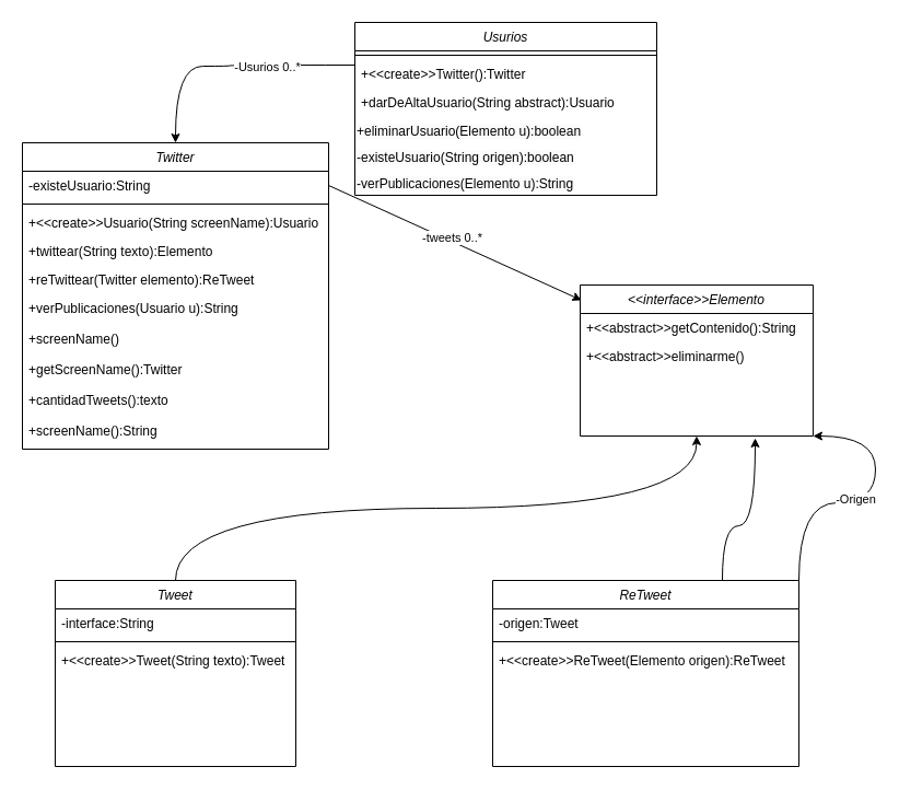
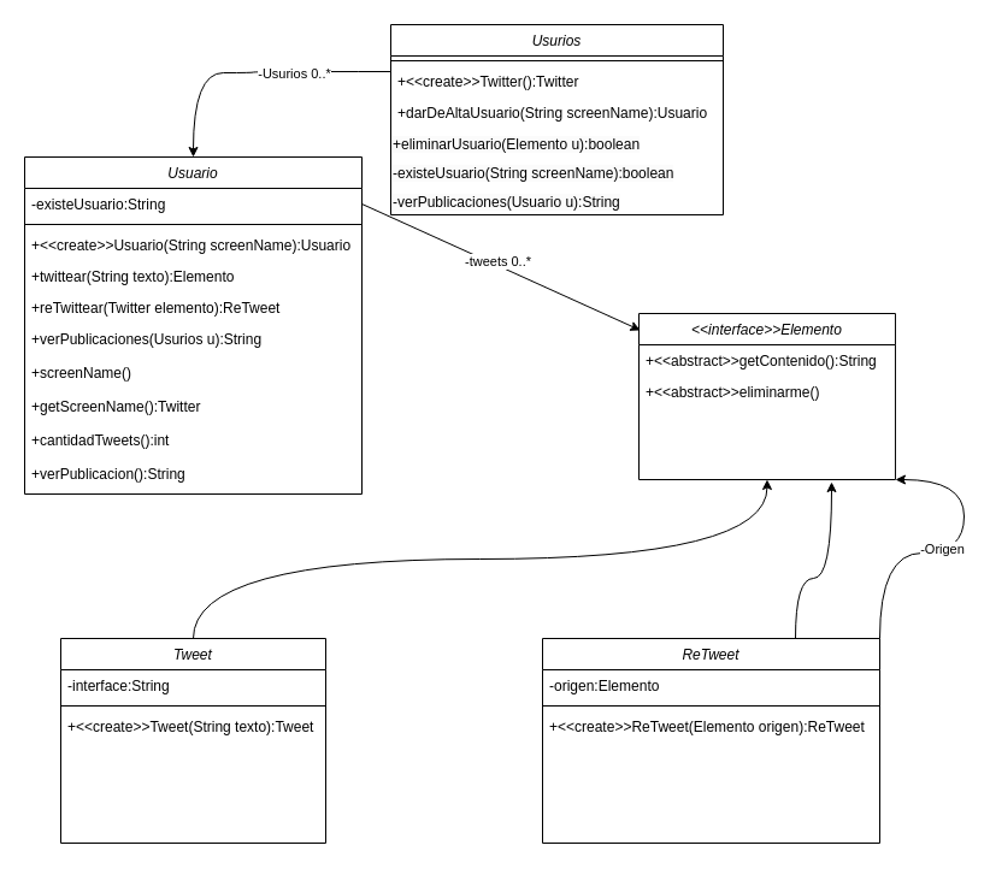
  <mxCell id="0" />
  <mxCell id="1" parent="0" />
- <mxCell id="2" value="Twitter" style="swimlane;fontStyle=2;align=center;verticalAlign=top;childLayout=stackLayout;horizontal=1;startSize=26;horizontalStack=0;resizeParent=1;resizeLast=0;collapsible=1;marginBottom=0;rounded=0;shadow=0;strokeWidth=1;" parent="1" vertex="1"><mxGeometry x="20" y="130" width="280" height="280" as="geometry"><mxRectangle x="230" y="140" width="160" height="26" as="alternateBounds" /></mxGeometry></mxCell>
+ <mxCell id="2" value="Usuario" style="swimlane;fontStyle=2;align=center;verticalAlign=top;childLayout=stackLayout;horizontal=1;startSize=26;horizontalStack=0;resizeParent=1;resizeLast=0;collapsible=1;marginBottom=0;rounded=0;shadow=0;strokeWidth=1;" parent="1" vertex="1"><mxGeometry x="20" y="130" width="280" height="280" as="geometry"><mxRectangle x="230" y="140" width="160" height="26" as="alternateBounds" /></mxGeometry></mxCell>
  <mxCell id="3" value="-existeUsuario:String" style="text;align=left;verticalAlign=top;spacingLeft=4;spacingRight=4;overflow=hidden;rotatable=0;points=[[0,0.5],[1,0.5]];portConstraint=eastwest;" parent="2" vertex="1"><mxGeometry y="26" width="280" height="26" as="geometry" /></mxCell>
  <mxCell id="4" value="" style="line;html=1;strokeWidth=1;align=left;verticalAlign=middle;spacingTop=-1;spacingLeft=3;spacingRight=3;rotatable=0;labelPosition=right;points=[];portConstraint=eastwest;" parent="2" vertex="1"><mxGeometry y="52" width="280" height="8" as="geometry" /></mxCell>
  <mxCell id="5" value="+&lt;&lt;create&gt;&gt;Usuario(String screenName):Usuario" style="text;align=left;verticalAlign=top;spacingLeft=4;spacingRight=4;overflow=hidden;rotatable=0;points=[[0,0.5],[1,0.5]];portConstraint=eastwest;" vertex="1" parent="2"><mxGeometry y="60" width="280" height="26" as="geometry" /></mxCell>
  <mxCell id="6" value="+twittear(String texto):Elemento" style="text;align=left;verticalAlign=top;spacingLeft=4;spacingRight=4;overflow=hidden;rotatable=0;points=[[0,0.5],[1,0.5]];portConstraint=eastwest;" vertex="1" parent="2"><mxGeometry y="86" width="280" height="26" as="geometry" /></mxCell>
  <mxCell id="7" value="+reTwittear(Twitter elemento):ReTweet" style="text;align=left;verticalAlign=top;spacingLeft=4;spacingRight=4;overflow=hidden;rotatable=0;points=[[0,0.5],[1,0.5]];portConstraint=eastwest;" parent="2" vertex="1"><mxGeometry y="112" width="280" height="26" as="geometry" /></mxCell>
- <mxCell id="8" value="+verPublicaciones(Usuario u):String" style="text;align=left;verticalAlign=top;spacingLeft=4;spacingRight=4;overflow=hidden;rotatable=0;points=[[0,0.5],[1,0.5]];portConstraint=eastwest;" vertex="1" parent="2"><mxGeometry y="138" width="280" height="28" as="geometry" /></mxCell>
+ <mxCell id="8" value="+verPublicaciones(Usurios u):String" style="text;align=left;verticalAlign=top;spacingLeft=4;spacingRight=4;overflow=hidden;rotatable=0;points=[[0,0.5],[1,0.5]];portConstraint=eastwest;" vertex="1" parent="2"><mxGeometry y="138" width="280" height="28" as="geometry" /></mxCell>
  <mxCell id="9" value="+screenName()" style="text;align=left;verticalAlign=top;spacingLeft=4;spacingRight=4;overflow=hidden;rotatable=0;points=[[0,0.5],[1,0.5]];portConstraint=eastwest;" vertex="1" parent="2"><mxGeometry y="166" width="280" height="28" as="geometry" /></mxCell>
  <mxCell id="10" value="+getScreenName():Twitter" style="text;align=left;verticalAlign=top;spacingLeft=4;spacingRight=4;overflow=hidden;rotatable=0;points=[[0,0.5],[1,0.5]];portConstraint=eastwest;" vertex="1" parent="2"><mxGeometry y="194" width="280" height="28" as="geometry" /></mxCell>
- <mxCell id="11" value="+cantidadTweets():texto" style="text;align=left;verticalAlign=top;spacingLeft=4;spacingRight=4;overflow=hidden;rotatable=0;points=[[0,0.5],[1,0.5]];portConstraint=eastwest;" vertex="1" parent="2"><mxGeometry y="222" width="280" height="28" as="geometry" /></mxCell>
- <mxCell id="12" value="+screenName():String" style="text;align=left;verticalAlign=top;spacingLeft=4;spacingRight=4;overflow=hidden;rotatable=0;points=[[0,0.5],[1,0.5]];portConstraint=eastwest;" vertex="1" parent="2"><mxGeometry y="250" width="280" height="28" as="geometry" /></mxCell>
+ <mxCell id="11" value="+cantidadTweets():int" style="text;align=left;verticalAlign=top;spacingLeft=4;spacingRight=4;overflow=hidden;rotatable=0;points=[[0,0.5],[1,0.5]];portConstraint=eastwest;" vertex="1" parent="2"><mxGeometry y="222" width="280" height="28" as="geometry" /></mxCell>
+ <mxCell id="12" value="+verPublicacion():String" style="text;align=left;verticalAlign=top;spacingLeft=4;spacingRight=4;overflow=hidden;rotatable=0;points=[[0,0.5],[1,0.5]];portConstraint=eastwest;" vertex="1" parent="2"><mxGeometry y="250" width="280" height="28" as="geometry" /></mxCell>
  <mxCell id="13" value="Usurios&#10;" style="swimlane;fontStyle=2;align=center;verticalAlign=top;childLayout=stackLayout;horizontal=1;startSize=26;horizontalStack=0;resizeParent=1;resizeLast=0;collapsible=1;marginBottom=0;rounded=0;shadow=0;strokeWidth=1;" parent="1" vertex="1"><mxGeometry x="324" y="20" width="276" height="158" as="geometry"><mxRectangle x="230" y="140" width="160" height="26" as="alternateBounds" /></mxGeometry></mxCell>
  <mxCell id="14" value="" style="line;html=1;strokeWidth=1;align=left;verticalAlign=middle;spacingTop=-1;spacingLeft=3;spacingRight=3;rotatable=0;labelPosition=right;points=[];portConstraint=eastwest;" parent="13" vertex="1"><mxGeometry y="26" width="276" height="8" as="geometry" /></mxCell>
  <mxCell id="15" value="+&lt;&lt;create&gt;&gt;Twitter():Twitter" style="text;align=left;verticalAlign=top;spacingLeft=4;spacingRight=4;overflow=hidden;rotatable=0;points=[[0,0.5],[1,0.5]];portConstraint=eastwest;" vertex="1" parent="13"><mxGeometry y="34" width="276" height="26" as="geometry" /></mxCell>
- <mxCell id="16" value="+darDeAltaUsuario(String abstract):Usuario" style="text;align=left;verticalAlign=top;spacingLeft=4;spacingRight=4;overflow=hidden;rotatable=0;points=[[0,0.5],[1,0.5]];portConstraint=eastwest;" parent="13" vertex="1"><mxGeometry y="60" width="276" height="26" as="geometry" /></mxCell>
+ <mxCell id="16" value="+darDeAltaUsuario(String screenName):Usuario" style="text;align=left;verticalAlign=top;spacingLeft=4;spacingRight=4;overflow=hidden;rotatable=0;points=[[0,0.5],[1,0.5]];portConstraint=eastwest;" parent="13" vertex="1"><mxGeometry y="60" width="276" height="26" as="geometry" /></mxCell>
  <mxCell id="17" value="&lt;span style=&quot;color: rgb(0, 0, 0); font-family: Helvetica; font-size: 12px; font-style: normal; font-variant-ligatures: normal; font-variant-caps: normal; font-weight: 400; letter-spacing: normal; orphans: 2; text-align: left; text-indent: 0px; text-transform: none; widows: 2; word-spacing: 0px; -webkit-text-stroke-width: 0px; white-space: nowrap; background-color: rgb(251, 251, 251); text-decoration-thickness: initial; text-decoration-style: initial; text-decoration-color: initial; display: inline !important; float: none;&quot;&gt;+eliminarUsuario(Elemento u):boolean&lt;/span&gt;" style="text;whiteSpace=wrap;html=1;" parent="13" vertex="1"><mxGeometry y="86" width="276" height="24" as="geometry" /></mxCell>
- <mxCell id="18" value="&lt;span style=&quot;color: rgb(0, 0, 0); font-family: Helvetica; font-size: 12px; font-style: normal; font-variant-ligatures: normal; font-variant-caps: normal; font-weight: 400; letter-spacing: normal; orphans: 2; text-align: left; text-indent: 0px; text-transform: none; widows: 2; word-spacing: 0px; -webkit-text-stroke-width: 0px; white-space: nowrap; background-color: rgb(251, 251, 251); text-decoration-thickness: initial; text-decoration-style: initial; text-decoration-color: initial; display: inline !important; float: none;&quot;&gt;-existeUsuario(String origen):boolean&lt;/span&gt;" style="text;whiteSpace=wrap;html=1;" vertex="1" parent="13"><mxGeometry y="110" width="276" height="24" as="geometry" /></mxCell>
- <mxCell id="19" value="&lt;span style=&quot;color: rgb(0, 0, 0); font-family: Helvetica; font-size: 12px; font-style: normal; font-variant-ligatures: normal; font-variant-caps: normal; font-weight: 400; letter-spacing: normal; orphans: 2; text-align: left; text-indent: 0px; text-transform: none; widows: 2; word-spacing: 0px; -webkit-text-stroke-width: 0px; white-space: nowrap; background-color: rgb(251, 251, 251); text-decoration-thickness: initial; text-decoration-style: initial; text-decoration-color: initial; display: inline !important; float: none;&quot;&gt;-verPublicaciones(Elemento u):String&lt;/span&gt;" style="text;whiteSpace=wrap;html=1;" vertex="1" parent="13"><mxGeometry y="134" width="276" height="24" as="geometry" /></mxCell>
+ <mxCell id="18" value="&lt;span style=&quot;color: rgb(0, 0, 0); font-family: Helvetica; font-size: 12px; font-style: normal; font-variant-ligatures: normal; font-variant-caps: normal; font-weight: 400; letter-spacing: normal; orphans: 2; text-align: left; text-indent: 0px; text-transform: none; widows: 2; word-spacing: 0px; -webkit-text-stroke-width: 0px; white-space: nowrap; background-color: rgb(251, 251, 251); text-decoration-thickness: initial; text-decoration-style: initial; text-decoration-color: initial; display: inline !important; float: none;&quot;&gt;-existeUsuario(String screenName):boolean&lt;/span&gt;" style="text;whiteSpace=wrap;html=1;" vertex="1" parent="13"><mxGeometry y="110" width="276" height="24" as="geometry" /></mxCell>
+ <mxCell id="19" value="&lt;span style=&quot;color: rgb(0, 0, 0); font-family: Helvetica; font-size: 12px; font-style: normal; font-variant-ligatures: normal; font-variant-caps: normal; font-weight: 400; letter-spacing: normal; orphans: 2; text-align: left; text-indent: 0px; text-transform: none; widows: 2; word-spacing: 0px; -webkit-text-stroke-width: 0px; white-space: nowrap; background-color: rgb(251, 251, 251); text-decoration-thickness: initial; text-decoration-style: initial; text-decoration-color: initial; display: inline !important; float: none;&quot;&gt;-verPublicaciones(Usuario u):String&lt;/span&gt;" style="text;whiteSpace=wrap;html=1;" vertex="1" parent="13"><mxGeometry y="134" width="276" height="24" as="geometry" /></mxCell>
  <mxCell id="20" value="" style="endArrow=classic;html=1;rounded=0;exitX=0;exitY=0.5;exitDx=0;exitDy=0;entryX=0.5;entryY=0;entryDx=0;entryDy=0;edgeStyle=orthogonalEdgeStyle;curved=1;" parent="1" target="2" edge="1"><mxGeometry width="50" height="50" relative="1" as="geometry"><mxPoint x="324" y="59" as="sourcePoint" /><mxPoint x="230" y="250" as="targetPoint" /><Array as="points"><mxPoint x="210" y="59" /><mxPoint x="210" y="60" /><mxPoint x="160" y="60" /></Array></mxGeometry></mxCell>
  <mxCell id="21" value="-Usurios 0..*" style="edgeLabel;html=1;align=center;verticalAlign=middle;resizable=0;points=[];" parent="20" vertex="1" connectable="0"><mxGeometry x="-0.313" y="1" relative="1" as="geometry"><mxPoint as="offset" /></mxGeometry></mxCell>
  <mxCell id="22" value="" style="endArrow=classic;html=1;rounded=0;exitX=1;exitY=0.5;exitDx=0;exitDy=0;entryX=0.006;entryY=0.101;entryDx=0;entryDy=0;entryPerimeter=0;" parent="1" source="3" target="36" edge="1"><mxGeometry width="50" height="50" relative="1" as="geometry"><mxPoint x="360" y="360" as="sourcePoint" /><mxPoint x="540" y="300" as="targetPoint" /></mxGeometry></mxCell>
  <mxCell id="23" value="-tweets 0..*" style="edgeLabel;html=1;align=center;verticalAlign=middle;resizable=0;points=[];" parent="22" vertex="1" connectable="0"><mxGeometry x="-0.038" y="3" relative="1" as="geometry"><mxPoint as="offset" /></mxGeometry></mxCell>
  <mxCell id="24" style="edgeStyle=orthogonalEdgeStyle;rounded=0;orthogonalLoop=1;jettySize=auto;html=1;exitX=0.5;exitY=0;exitDx=0;exitDy=0;entryX=0.5;entryY=1;entryDx=0;entryDy=0;curved=1;" parent="1" source="25" target="36" edge="1"><mxGeometry relative="1" as="geometry" /></mxCell>
  <mxCell id="25" value="Tweet" style="swimlane;fontStyle=2;align=center;verticalAlign=top;childLayout=stackLayout;horizontal=1;startSize=26;horizontalStack=0;resizeParent=1;resizeLast=0;collapsible=1;marginBottom=0;rounded=0;shadow=0;strokeWidth=1;" parent="1" vertex="1"><mxGeometry x="50" y="530" width="220" height="170" as="geometry"><mxRectangle x="230" y="140" width="160" height="26" as="alternateBounds" /></mxGeometry></mxCell>
  <mxCell id="26" value="-interface:String" style="text;align=left;verticalAlign=top;spacingLeft=4;spacingRight=4;overflow=hidden;rotatable=0;points=[[0,0.5],[1,0.5]];portConstraint=eastwest;rounded=0;shadow=0;html=0;" parent="25" vertex="1"><mxGeometry y="26" width="220" height="26" as="geometry" /></mxCell>
  <mxCell id="27" value="" style="line;html=1;strokeWidth=1;align=left;verticalAlign=middle;spacingTop=-1;spacingLeft=3;spacingRight=3;rotatable=0;labelPosition=right;points=[];portConstraint=eastwest;" parent="25" vertex="1"><mxGeometry y="52" width="220" height="8" as="geometry" /></mxCell>
  <mxCell id="28" value="+&lt;&lt;create&gt;&gt;Tweet(String texto):Tweet" style="text;align=left;verticalAlign=top;spacingLeft=4;spacingRight=4;overflow=hidden;rotatable=0;points=[[0,0.5],[1,0.5]];portConstraint=eastwest;" vertex="1" parent="25"><mxGeometry y="60" width="220" height="26" as="geometry" /></mxCell>
  <mxCell id="29" style="edgeStyle=orthogonalEdgeStyle;rounded=0;orthogonalLoop=1;jettySize=auto;html=1;exitX=1;exitY=0;exitDx=0;exitDy=0;entryX=1;entryY=1;entryDx=0;entryDy=0;curved=1;" parent="1" source="32" target="36" edge="1"><mxGeometry relative="1" as="geometry"><mxPoint x="850" y="420" as="sourcePoint" /><mxPoint x="670" y="420" as="targetPoint" /><Array as="points"><mxPoint x="730" y="459" /><mxPoint x="800" y="459" /><mxPoint x="800" y="398" /></Array></mxGeometry></mxCell>
  <mxCell id="30" value="-Origen&lt;div&gt;&lt;br&gt;&lt;/div&gt;" style="edgeLabel;html=1;align=center;verticalAlign=middle;resizable=0;points=[];" parent="29" vertex="1" connectable="0"><mxGeometry x="-0.056" y="-3" relative="1" as="geometry"><mxPoint as="offset" /></mxGeometry></mxCell>
  <mxCell id="31" style="edgeStyle=orthogonalEdgeStyle;rounded=0;orthogonalLoop=1;jettySize=auto;html=1;exitX=0.75;exitY=0;exitDx=0;exitDy=0;curved=1;" edge="1" parent="1" source="32"><mxGeometry relative="1" as="geometry"><mxPoint x="690" y="400" as="targetPoint" /><Array as="points"><mxPoint x="660" y="480" /><mxPoint x="690" y="480" /></Array></mxGeometry></mxCell>
  <mxCell id="32" value="ReTweet" style="swimlane;fontStyle=2;align=center;verticalAlign=top;childLayout=stackLayout;horizontal=1;startSize=26;horizontalStack=0;resizeParent=1;resizeLast=0;collapsible=1;marginBottom=0;rounded=0;shadow=0;strokeWidth=1;" parent="1" vertex="1"><mxGeometry x="450" y="530" width="280" height="170" as="geometry"><mxRectangle x="230" y="140" width="160" height="26" as="alternateBounds" /></mxGeometry></mxCell>
- <mxCell id="33" value="-origen:Tweet" style="text;align=left;verticalAlign=top;spacingLeft=4;spacingRight=4;overflow=hidden;rotatable=0;points=[[0,0.5],[1,0.5]];portConstraint=eastwest;rounded=0;shadow=0;html=0;" vertex="1" parent="32"><mxGeometry y="26" width="280" height="26" as="geometry" /></mxCell>
+ <mxCell id="33" value="-origen:Elemento" style="text;align=left;verticalAlign=top;spacingLeft=4;spacingRight=4;overflow=hidden;rotatable=0;points=[[0,0.5],[1,0.5]];portConstraint=eastwest;rounded=0;shadow=0;html=0;" vertex="1" parent="32"><mxGeometry y="26" width="280" height="26" as="geometry" /></mxCell>
  <mxCell id="34" value="" style="line;html=1;strokeWidth=1;align=left;verticalAlign=middle;spacingTop=-1;spacingLeft=3;spacingRight=3;rotatable=0;labelPosition=right;points=[];portConstraint=eastwest;" parent="32" vertex="1"><mxGeometry y="52" width="280" height="8" as="geometry" /></mxCell>
  <mxCell id="35" value="+&lt;&lt;create&gt;&gt;ReTweet(Elemento origen):ReTweet" style="text;align=left;verticalAlign=top;spacingLeft=4;spacingRight=4;overflow=hidden;rotatable=0;points=[[0,0.5],[1,0.5]];portConstraint=eastwest;" vertex="1" parent="32"><mxGeometry y="60" width="280" height="26" as="geometry" /></mxCell>
  <mxCell id="36" value="&lt;&lt;interface&gt;&gt;Elemento" style="swimlane;fontStyle=2;align=center;verticalAlign=top;childLayout=stackLayout;horizontal=1;startSize=26;horizontalStack=0;resizeParent=1;resizeLast=0;collapsible=1;marginBottom=0;rounded=0;shadow=0;strokeWidth=1;" parent="1" vertex="1"><mxGeometry x="530" y="260" width="212.96" height="138" as="geometry"><mxRectangle x="230" y="140" width="160" height="26" as="alternateBounds" /></mxGeometry></mxCell>
  <mxCell id="37" value="+&lt;&lt;abstract&gt;&gt;getContenido():String" style="text;align=left;verticalAlign=top;spacingLeft=4;spacingRight=4;overflow=hidden;rotatable=0;points=[[0,0.5],[1,0.5]];portConstraint=eastwest;" vertex="1" parent="36"><mxGeometry y="26" width="212.96" height="26" as="geometry" /></mxCell>
  <mxCell id="38" value="+&lt;&lt;abstract&gt;&gt;eliminarme()" style="text;align=left;verticalAlign=top;spacingLeft=4;spacingRight=4;overflow=hidden;rotatable=0;points=[[0,0.5],[1,0.5]];portConstraint=eastwest;" vertex="1" parent="36"><mxGeometry y="52" width="212.96" height="26" as="geometry" /></mxCell>
